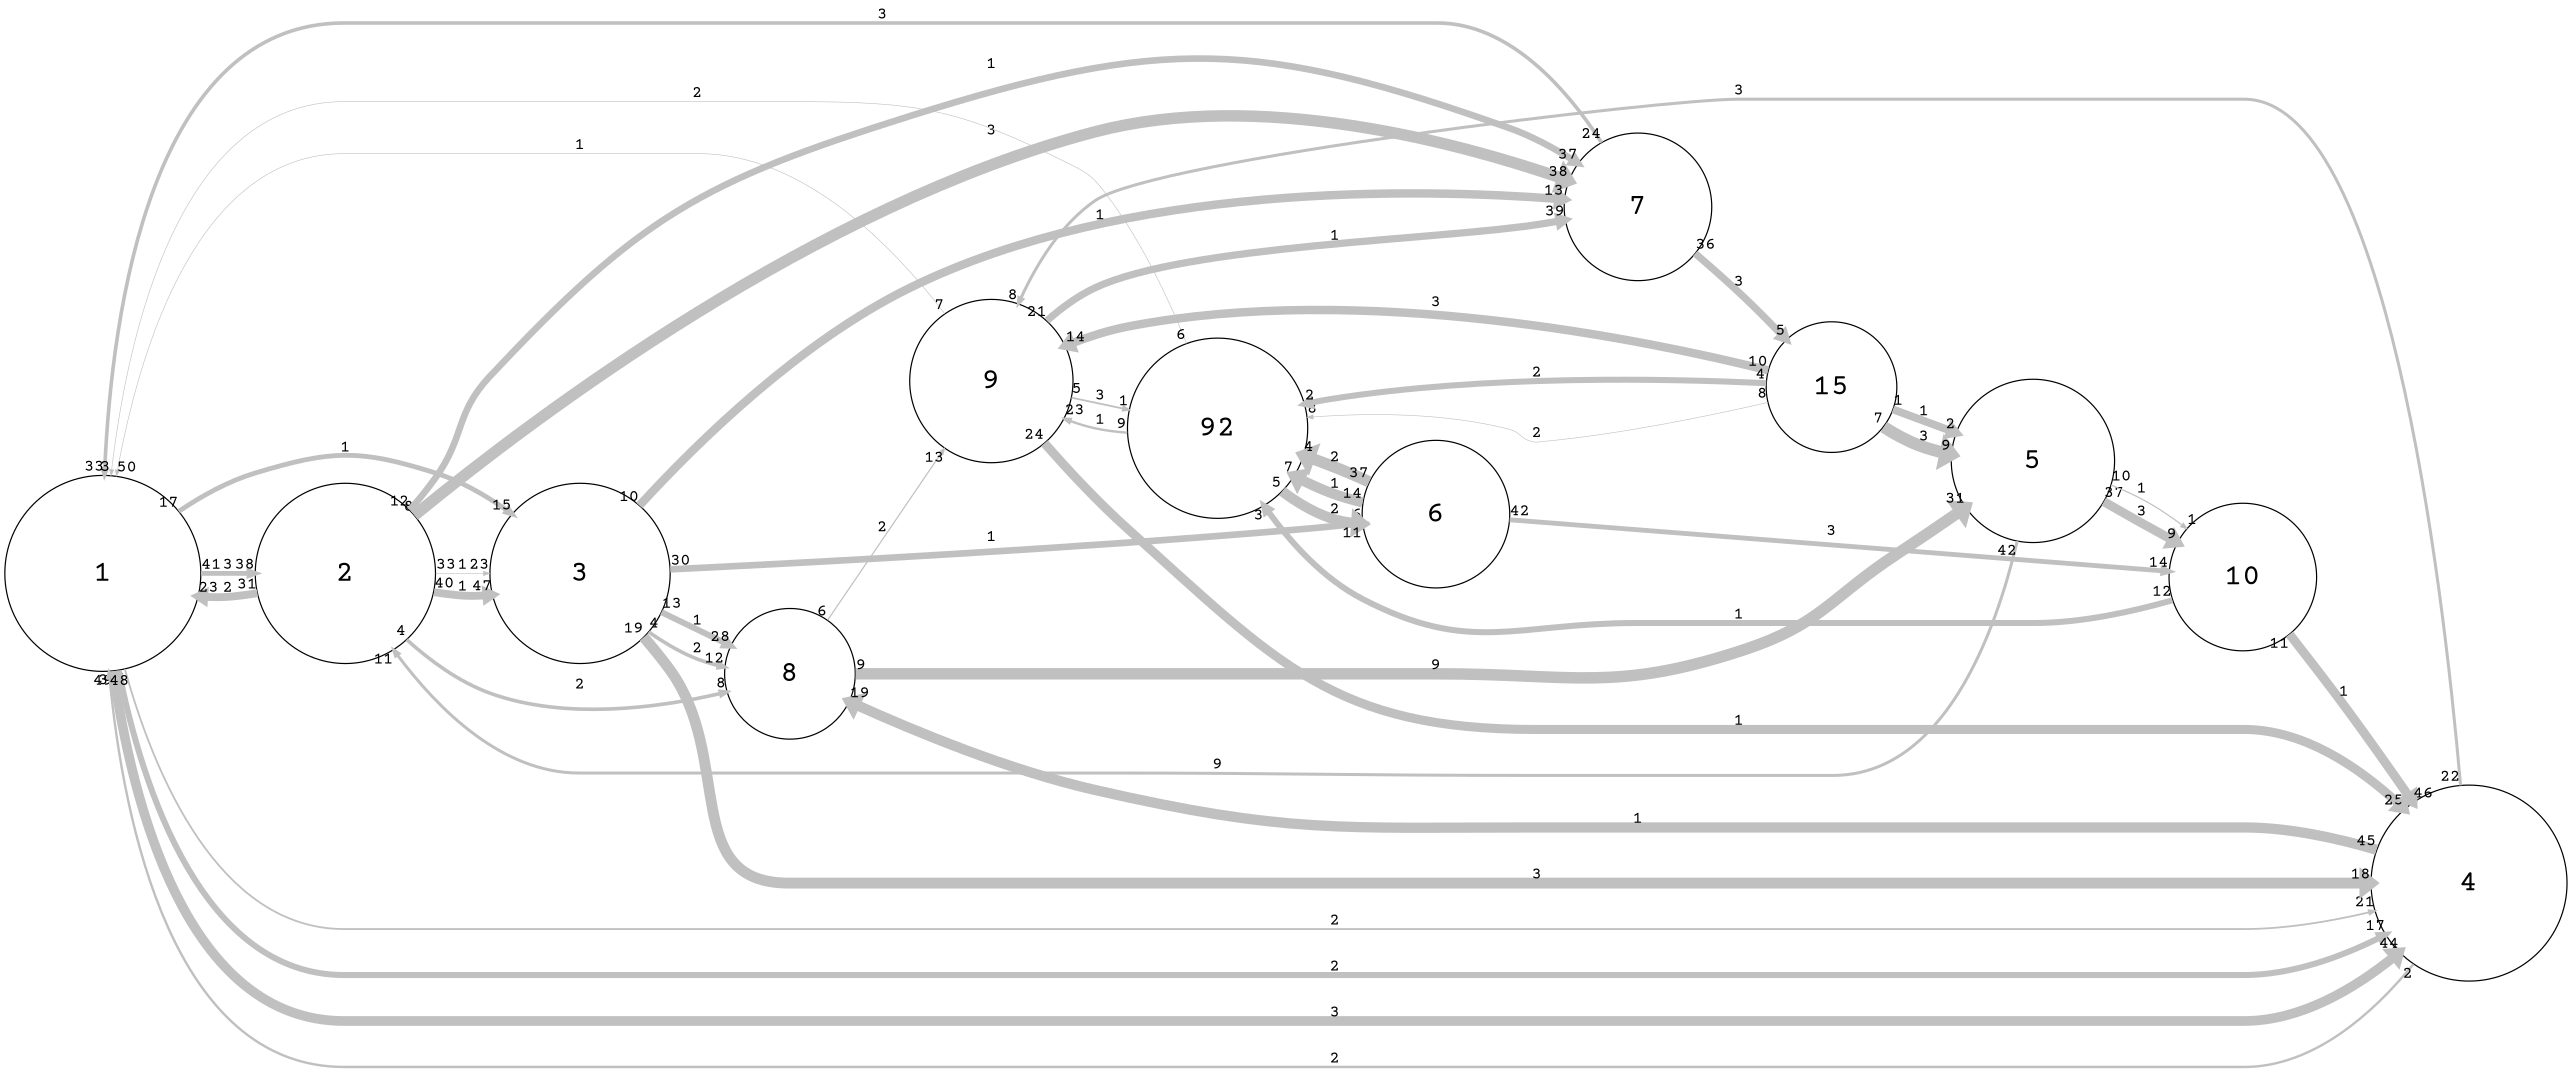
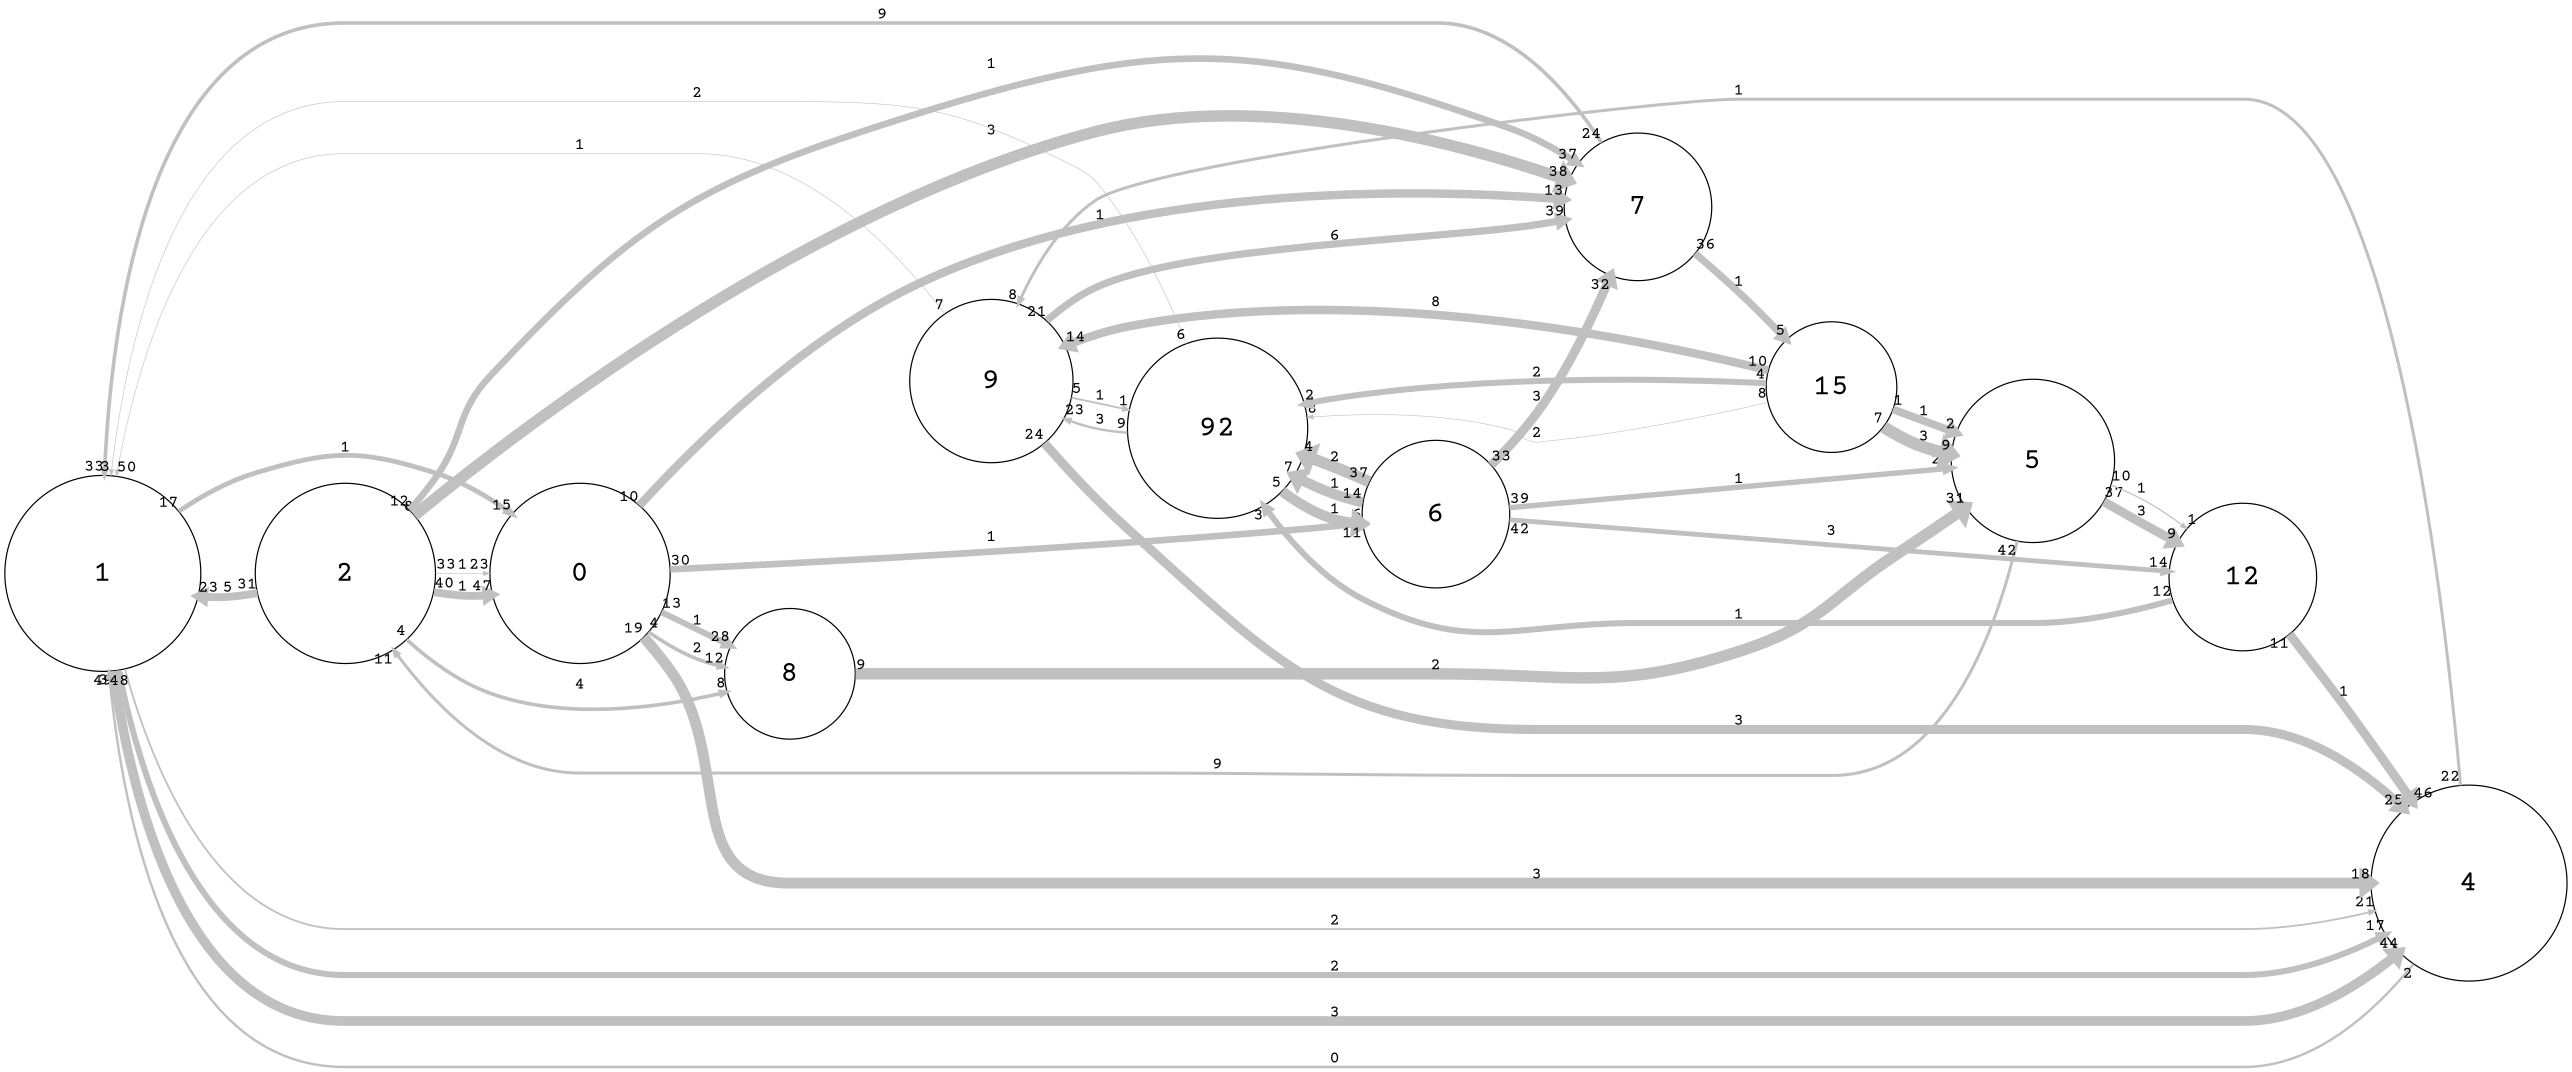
  digraph {
    fontname="Courier Prime"
    rankdir=LR
    scale=1
    splines=spline
    node [fontname="Courier Prime" fontsize=25 shape=circle]
    edge [arrowsize=0.5 capacity=3 color=grey fontname="Courier Prime" from_pd=6 headlabel=23 penwidth=5.0 pt=11 splines=true taillabel=7 to_pd=22]
    n1 [height=2.25 label=1 width=2.25]
    n2 [height=2.0625 label=2 width=2.0625]
-   n3 [height=2.0625 label=3 width=2.0625]
+   n3 [height=2.0625 label=0 width=2.0625]
    n4 [height=2.25 label=4 width=2.25]
    n5 [height=1.6875 label=7 width=1.6875]
    n6 [height=1.5 label=8 width=1.5]
    n7 [height=1.6875 label=6 width=1.6875]
    n8 [height=1.875 label=9 width=1.875]
    n9 [height=1.5 label=15 width=1.5]
    n10 [height=1.875 label=5 width=1.875]
-   n11 [height=1.6875 label=10 width=1.6875]
+   n11 [height=1.6875 label=12 width=1.6875]
    n12 [height=2.0625 label=92 width=2.0625]
-   n1 -> n2 [from_pd=40 headlabel=38 label=3 penwidth=4.0 pt=13 taillabel=41 to_pd=37]
    n1 -> n3 [capacity=1 from_pd=16 headlabel=15 label=1 penwidth=4.0 pt=13 taillabel=17 to_pd=14]
    n1 -> n4 [capacity=2 headlabel=21 label=2 penwidth=1.5 pt=18 to_pd=20]
    n1 -> n4 [capacity=2 from_pd=37 headlabel=17 label=2 taillabel=38 to_pd=16]
    n1 -> n4 [from_pd=48 headlabel=44 label=3 penwidth=8.0 pt=5 taillabel=49 to_pd=43]
-   n2 -> n1 [capacity=2 from_pd=30 label=2 penwidth=6.5 pt=8 taillabel=31]
+   n2 -> n1 [capacity=2 from_pd=30 label=5 penwidth=6.5 pt=8 taillabel=31]
    n2 -> n3 [capacity=1 from_pd=39 headlabel=47 label=1 penwidth=6.5 pt=8 taillabel=40 to_pd=46]
    n2 -> n3 [capacity=1 from_pd=32 label=1 penwidth=0.5 pt=20 taillabel=33]
    n2 -> n5 [from_pd=7 headlabel=38 label=3 penwidth=9.5 pt=2 taillabel=8 to_pd=37]
    n2 -> n5 [capacity=1 from_pd=11 headlabel=37 label=1 penwidth=5.5 pt=10 taillabel=12 to_pd=36]
-   n2 -> n6 [capacity=2 from_pd=3 headlabel=8 label=2 penwidth=3.0 pt=15 taillabel=4 to_pd=7]
+   n2 -> n6 [capacity=2 from_pd=3 headlabel=8 label=4 penwidth=3.0 pt=15 taillabel=4 to_pd=7]
    n3 -> n4 [from_pd=18 headlabel=18 label=3 penwidth=9.0 pt=3 taillabel=19 to_pd=17]
    n3 -> n5 [capacity=1 from_pd=9 headlabel=13 label=1 penwidth=7.0 pt=7 taillabel=10 to_pd=12]
    n3 -> n6 [capacity=2 from_pd=3 headlabel=12 label=2 penwidth=3.0 pt=15 taillabel=4 to_pd=11]
    n3 -> n6 [capacity=1 from_pd=12 headlabel=28 label=1 taillabel=13 to_pd=27]
    n3 -> n7 [capacity=1 from_pd=29 headlabel=6 label=1 penwidth=5.5 pt=10 taillabel=30 to_pd=5]
-   n4 -> n1 [capacity=2 from_pd=1 headlabel=48 label=2 penwidth=2.0 pt=17 taillabel=2 to_pd=47]
-   n4 -> n6 [capacity=1 from_pd=44 headlabel=19 label=1 penwidth=8.5 pt=4 taillabel=45 to_pd=18]
-   n4 -> n8 [from_pd=21 headlabel=8 label=3 penwidth=2.5 pt=16 taillabel=22 to_pd=7]
-   n5 -> n1 [from_pd=23 headlabel=33 label=3 penwidth=3.0 pt=15 taillabel=24 to_pd=32]
-   n5 -> n9 [from_pd=35 headlabel=5 label=3 penwidth=6.0 pt=9 taillabel=36 to_pd=4]
-   n6 -> n8 [capacity=2 from_pd=5 headlabel=13 label=2 penwidth=1.0 pt=19 taillabel=6 to_pd=12]
-   n6 -> n10 [capacity=2 from_pd=8 headlabel=31 label=9 penwidth=9.5 pt=2 taillabel=9 to_pd=30]
+   n4 -> n1 [capacity=2 from_pd=1 headlabel=48 label=0 penwidth=2.0 pt=17 taillabel=2 to_pd=47]
+   n4 -> n8 [from_pd=21 headlabel=8 label=1 penwidth=2.5 pt=16 taillabel=22 to_pd=7]
+   n5 -> n1 [from_pd=23 headlabel=33 label=9 penwidth=3.0 pt=15 taillabel=24 to_pd=32]
+   n5 -> n9 [from_pd=35 headlabel=5 label=1 penwidth=6.0 pt=9 taillabel=36 to_pd=4]
+   n6 -> n10 [capacity=2 from_pd=8 headlabel=31 label=2 penwidth=9.5 pt=2 taillabel=9 to_pd=30]
+   n7 -> n5 [from_pd=32 headlabel=32 label=3 penwidth=7.5 pt=6 taillabel=33 to_pd=31]
+   n7 -> n10 [capacity=1 from_pd=38 headlabel=26 label=1 penwidth=4.5 pt=12 taillabel=39 to_pd=25]
    n7 -> n11 [from_pd=41 headlabel=14 label=3 penwidth=4.0 pt=13 taillabel=42 to_pd=13]
    n7 -> n12 [capacity=2 from_pd=36 headlabel=4 label=2 penwidth=9.5 pt=2 taillabel=37 to_pd=3]
    n7 -> n12 [capacity=1 from_pd=13 headlabel=7 label=1 penwidth=8.5 pt=4 taillabel=14 to_pd=6]
    n8 -> n1 [capacity=2 headlabel=50 label=1 penwidth=0.5 pt=20 to_pd=49]
-   n8 -> n4 [from_pd=23 headlabel=25 label=1 penwidth=7.5 pt=6 taillabel=24 to_pd=24]
-   n8 -> n5 [capacity=1 from_pd=20 headlabel=39 label=1 penwidth=6.0 pt=9 taillabel=21 to_pd=38]
-   n8 -> n12 [from_pd=4 headlabel=1 label=3 penwidth=1.5 pt=18 taillabel=5 to_pd=0]
-   n9 -> n8 [from_pd=9 headlabel=14 label=3 penwidth=7.0 pt=7 taillabel=10 to_pd=13]
+   n8 -> n4 [from_pd=23 headlabel=25 label=3 penwidth=7.5 pt=6 taillabel=24 to_pd=24]
+   n8 -> n5 [capacity=1 from_pd=20 headlabel=39 label=6 penwidth=6.0 pt=9 taillabel=21 to_pd=38]
+   n8 -> n12 [from_pd=4 headlabel=1 label=1 penwidth=1.5 pt=18 taillabel=5 to_pd=0]
+   n9 -> n8 [from_pd=9 headlabel=14 label=8 penwidth=7.0 pt=7 taillabel=10 to_pd=13]
    n9 -> n10 [capacity=1 from_pd=0 headlabel=2 label=1 penwidth=6.5 pt=8 taillabel=1 to_pd=1]
    n9 -> n10 [headlabel=9 label=3 penwidth=10.0 pt=1 to_pd=8]
    n9 -> n12 [capacity=2 from_pd=7 headlabel=8 label=2 penwidth=0.5 pt=20 taillabel=8 to_pd=7]
    n9 -> n12 [capacity=2 from_pd=3 headlabel=2 label=2 taillabel=4 to_pd=1]
    n10 -> n2 [capacity=2 from_pd=41 headlabel=11 label=9 penwidth=2.5 pt=16 taillabel=42 to_pd=10]
    n10 -> n11 [from_pd=36 headlabel=9 label=3 penwidth=7.5 pt=6 taillabel=37 to_pd=8]
    n10 -> n11 [capacity=1 from_pd=9 headlabel=1 label=1 penwidth=1.0 pt=19 taillabel=10 to_pd=0]
    n11 -> n4 [capacity=1 from_pd=10 headlabel=46 label=1 penwidth=7.5 pt=6 taillabel=11 to_pd=45]
    n11 -> n12 [capacity=1 from_pd=11 headlabel=3 label=1 taillabel=12 to_pd=2]
    n12 -> n1 [capacity=2 from_pd=5 headlabel=3 label=2 penwidth=0.5 pt=20 taillabel=6 to_pd=2]
-   n12 -> n7 [capacity=2 from_pd=4 headlabel=11 label=2 penwidth=8.5 pt=4 taillabel=5 to_pd=10]
-   n12 -> n8 [from_pd=8 label=1 penwidth=2.0 pt=17 taillabel=9]
+   n12 -> n7 [capacity=2 from_pd=4 headlabel=11 label=1 penwidth=8.5 pt=4 taillabel=5 to_pd=10]
+   n12 -> n8 [from_pd=8 label=3 penwidth=2.0 pt=17 taillabel=9]
  }
